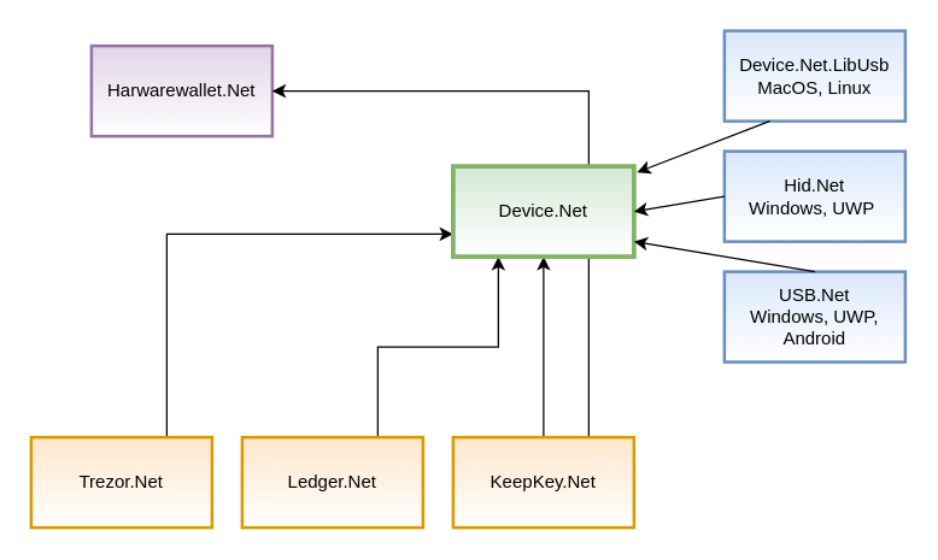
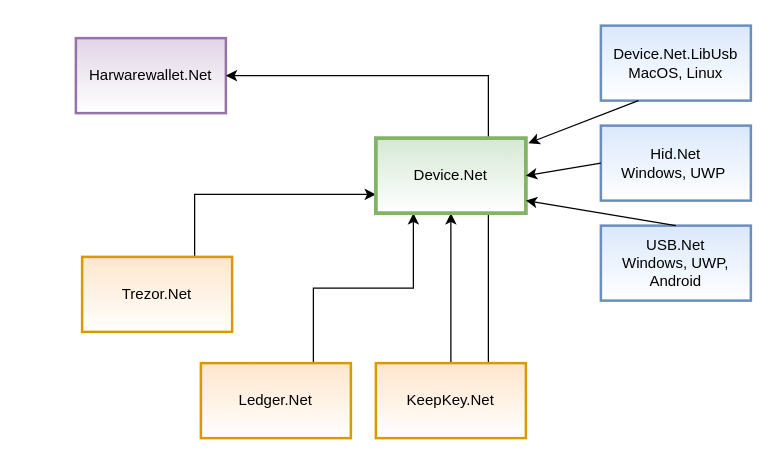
  <mxCell id="0" />
  <mxCell id="1" parent="0" />
  <mxCell id="2" style="edgeStyle=orthogonalEdgeStyle;rounded=0;orthogonalLoop=1;jettySize=auto;html=1;exitX=0.75;exitY=0;exitDx=0;exitDy=0;entryX=0;entryY=0.75;entryDx=0;entryDy=0;" edge="1" parent="1" source="3" target="10"><mxGeometry relative="1" as="geometry" /></mxCell>
- <mxCell id="3" value="Trezor.Net" style="rounded=0;whiteSpace=wrap;html=1;fillColor=#ffe6cc;strokeColor=#d79b00;gradientColor=#ffffff;strokeWidth=2;" vertex="1" parent="1"><mxGeometry x="20" y="290" width="120" height="60" as="geometry" /></mxCell>
+ <mxCell id="3" value="Trezor.Net" style="rounded=0;whiteSpace=wrap;html=1;fillColor=#ffe6cc;strokeColor=#d79b00;gradientColor=#ffffff;strokeWidth=2;" vertex="1" parent="1"><mxGeometry x="65" y="205" width="120" height="60" as="geometry" /></mxCell>
  <mxCell id="4" style="edgeStyle=orthogonalEdgeStyle;rounded=0;orthogonalLoop=1;jettySize=auto;html=1;exitX=0.75;exitY=0;exitDx=0;exitDy=0;entryX=0.25;entryY=1;entryDx=0;entryDy=0;" edge="1" parent="1" source="5" target="10"><mxGeometry relative="1" as="geometry" /></mxCell>
  <mxCell id="5" value="Ledger.Net" style="rounded=0;whiteSpace=wrap;html=1;fillColor=#ffe6cc;strokeColor=#d79b00;gradientColor=#ffffff;strokeWidth=2;" vertex="1" parent="1"><mxGeometry x="160" y="290" width="120" height="60" as="geometry" /></mxCell>
  <mxCell id="6" value="Harwarewallet.Net" style="rounded=0;whiteSpace=wrap;html=1;strokeWidth=2;fillColor=#e1d5e7;strokeColor=#9673a6;gradientColor=#ffffff;" vertex="1" parent="1"><mxGeometry x="60" y="30" width="120" height="60" as="geometry" /></mxCell>
  <mxCell id="7" style="edgeStyle=orthogonalEdgeStyle;rounded=0;orthogonalLoop=1;jettySize=auto;html=1;exitX=0.5;exitY=0;exitDx=0;exitDy=0;entryX=0.5;entryY=1;entryDx=0;entryDy=0;" edge="1" parent="1" source="9" target="10"><mxGeometry relative="1" as="geometry" /></mxCell>
  <mxCell id="8" style="edgeStyle=orthogonalEdgeStyle;rounded=0;orthogonalLoop=1;jettySize=auto;html=1;exitX=0.75;exitY=0;exitDx=0;exitDy=0;entryX=1;entryY=0.5;entryDx=0;entryDy=0;" edge="1" parent="1" source="9" target="6"><mxGeometry relative="1" as="geometry" /></mxCell>
  <mxCell id="9" value="KeepKey.Net" style="rounded=0;whiteSpace=wrap;html=1;fillColor=#ffe6cc;strokeColor=#d79b00;gradientColor=#ffffff;strokeWidth=2;" vertex="1" parent="1"><mxGeometry x="300" y="290" width="120" height="60" as="geometry" /></mxCell>
  <mxCell id="10" value="Device.Net" style="rounded=0;whiteSpace=wrap;html=1;fillColor=#d5e8d4;strokeColor=#82b366;gradientColor=#ffffff;strokeWidth=3;" vertex="1" parent="1"><mxGeometry x="300" y="110" width="120" height="60" as="geometry" /></mxCell>
  <mxCell id="11" value="USB.Net&lt;br&gt;Windows, UWP, Android&lt;br&gt;" style="rounded=0;whiteSpace=wrap;html=1;fillColor=#dae8fc;strokeColor=#6c8ebf;gradientColor=#ffffff;strokeWidth=2;" vertex="1" parent="1"><mxGeometry x="480" y="180" width="120" height="60" as="geometry" /></mxCell>
  <mxCell id="12" value="Hid.Net&lt;br&gt;Windows, UWP&amp;nbsp;&lt;br&gt;" style="rounded=0;whiteSpace=wrap;html=1;fillColor=#dae8fc;strokeColor=#6c8ebf;gradientColor=#ffffff;strokeWidth=2;" vertex="1" parent="1"><mxGeometry x="480" y="100" width="120" height="60" as="geometry" /></mxCell>
  <mxCell id="13" value="" style="endArrow=classic;html=1;exitX=0.5;exitY=0;exitDx=0;exitDy=0;" edge="1" parent="1" source="11"><mxGeometry width="50" height="50" relative="1" as="geometry"><mxPoint x="90" y="-80" as="sourcePoint" /><mxPoint x="420" y="160" as="targetPoint" /></mxGeometry></mxCell>
  <mxCell id="14" value="" style="endArrow=classic;html=1;exitX=0;exitY=0.5;exitDx=0;exitDy=0;entryX=1;entryY=0.5;entryDx=0;entryDy=0;" edge="1" parent="1" source="12" target="10"><mxGeometry width="50" height="50" relative="1" as="geometry"><mxPoint x="380" y="-90" as="sourcePoint" /><mxPoint x="430" y="-140" as="targetPoint" /></mxGeometry></mxCell>
  <mxCell id="15" value="Device.Net.LibUsb&lt;br&gt;MacOS, Linux&lt;br&gt;" style="rounded=0;whiteSpace=wrap;html=1;fillColor=#dae8fc;strokeColor=#6c8ebf;gradientColor=#ffffff;strokeWidth=2;" vertex="1" parent="1"><mxGeometry x="480" y="20" width="120" height="60" as="geometry" /></mxCell>
  <mxCell id="16" value="" style="endArrow=classic;html=1;entryX=1.017;entryY=0.067;entryDx=0;entryDy=0;entryPerimeter=0;exitX=0.25;exitY=1;exitDx=0;exitDy=0;" edge="1" parent="1" source="15" target="10"><mxGeometry width="50" height="50" relative="1" as="geometry"><mxPoint x="250" y="20" as="sourcePoint" /><mxPoint x="300" y="-30" as="targetPoint" /></mxGeometry></mxCell>
